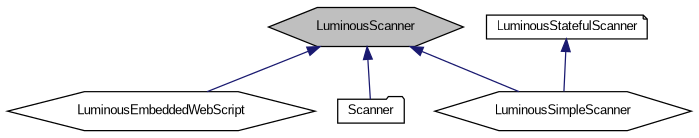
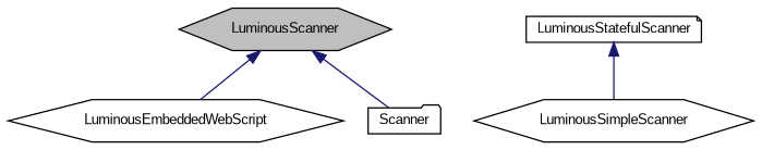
  digraph {
    fontname="Liberation Sans"
    node [color=black fillcolor=white fontname="Liberation Sans" fontsize=10 shape=hexagon style=filled]
    edge [color=midnightblue dir=back fontname="Liberation Sans" fontsize=10 labelfontname=FreeSans labelfontsize=10 style=solid]
    n1 [fillcolor=grey75 fontcolor=black height=0.2 label=LuminousScanner width=0.4]
    n2 [height=0.2 label=LuminousEmbeddedWebScript width=0.4]
    n3 [height=0.2 label=LuminousSimpleScanner width=0.4]
    n4 [height=0.2 label=Scanner shape=folder width=0.4]
    n5 [height=0.2 label=LuminousStatefulScanner shape=note width=0.4]
    n1 -> n2
-   n1 -> n3
    n1 -> n4
    n5 -> n3
  }
